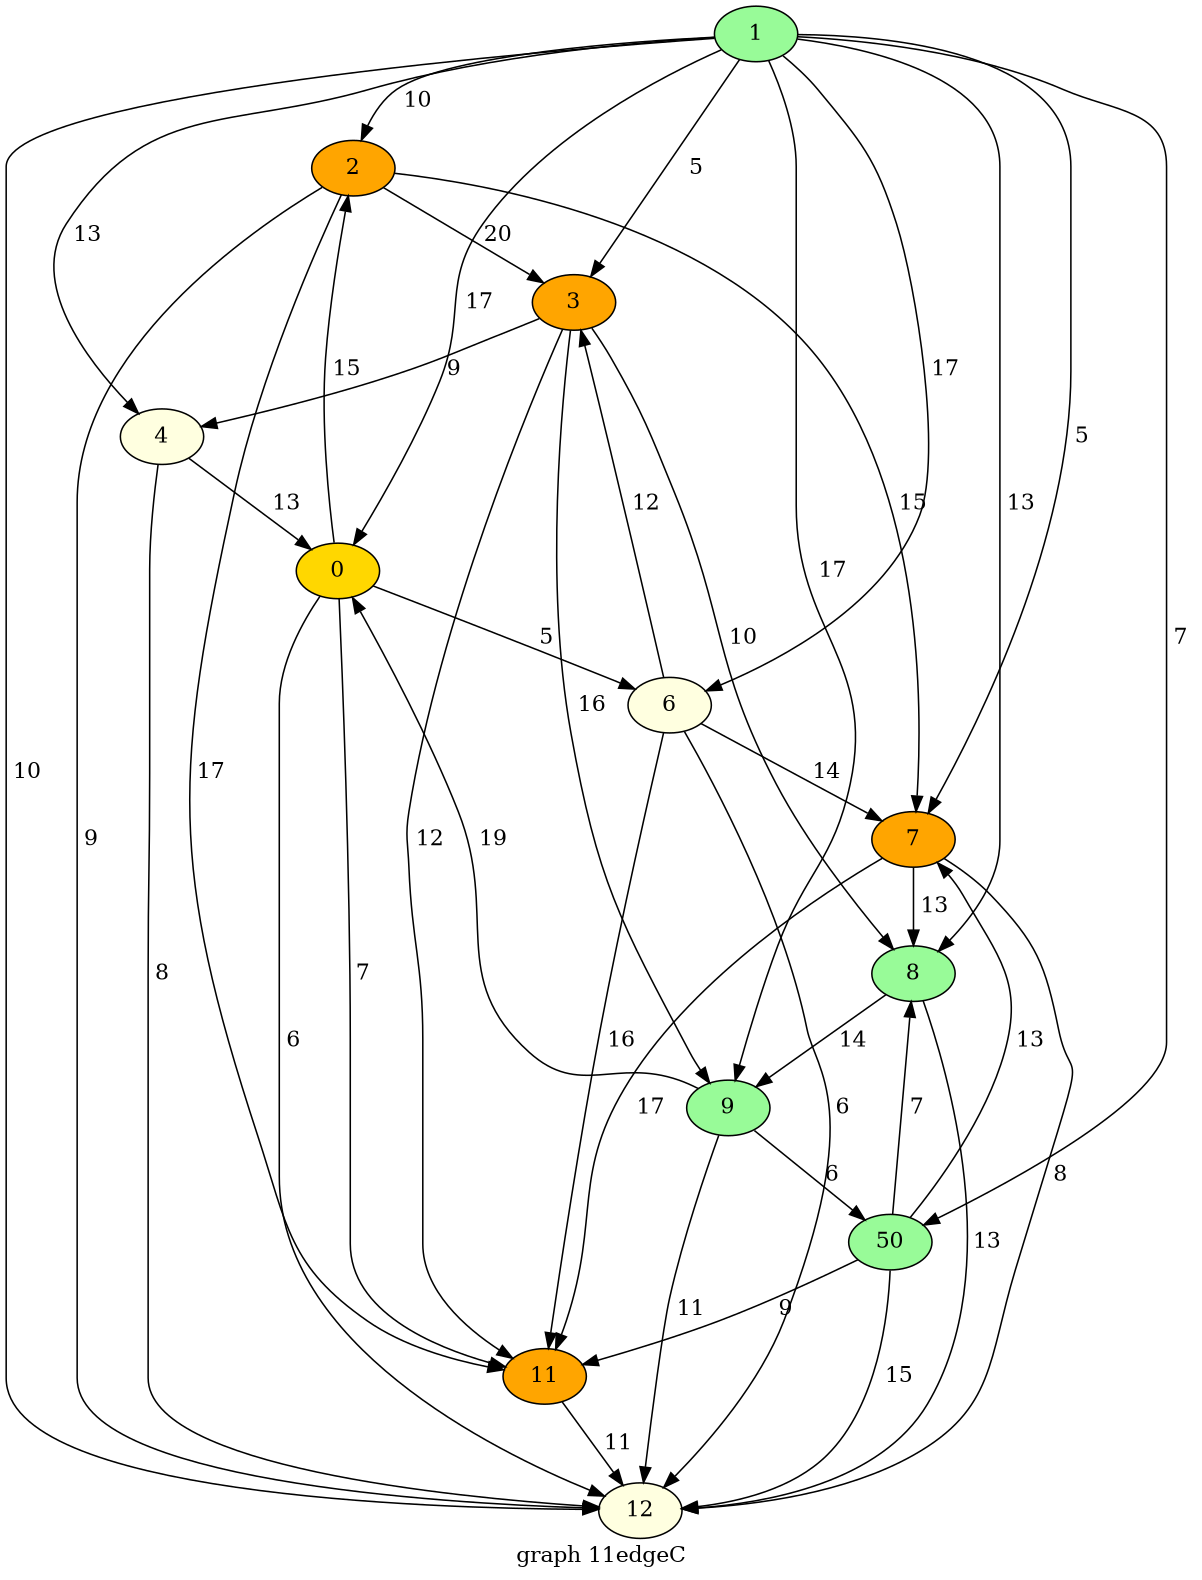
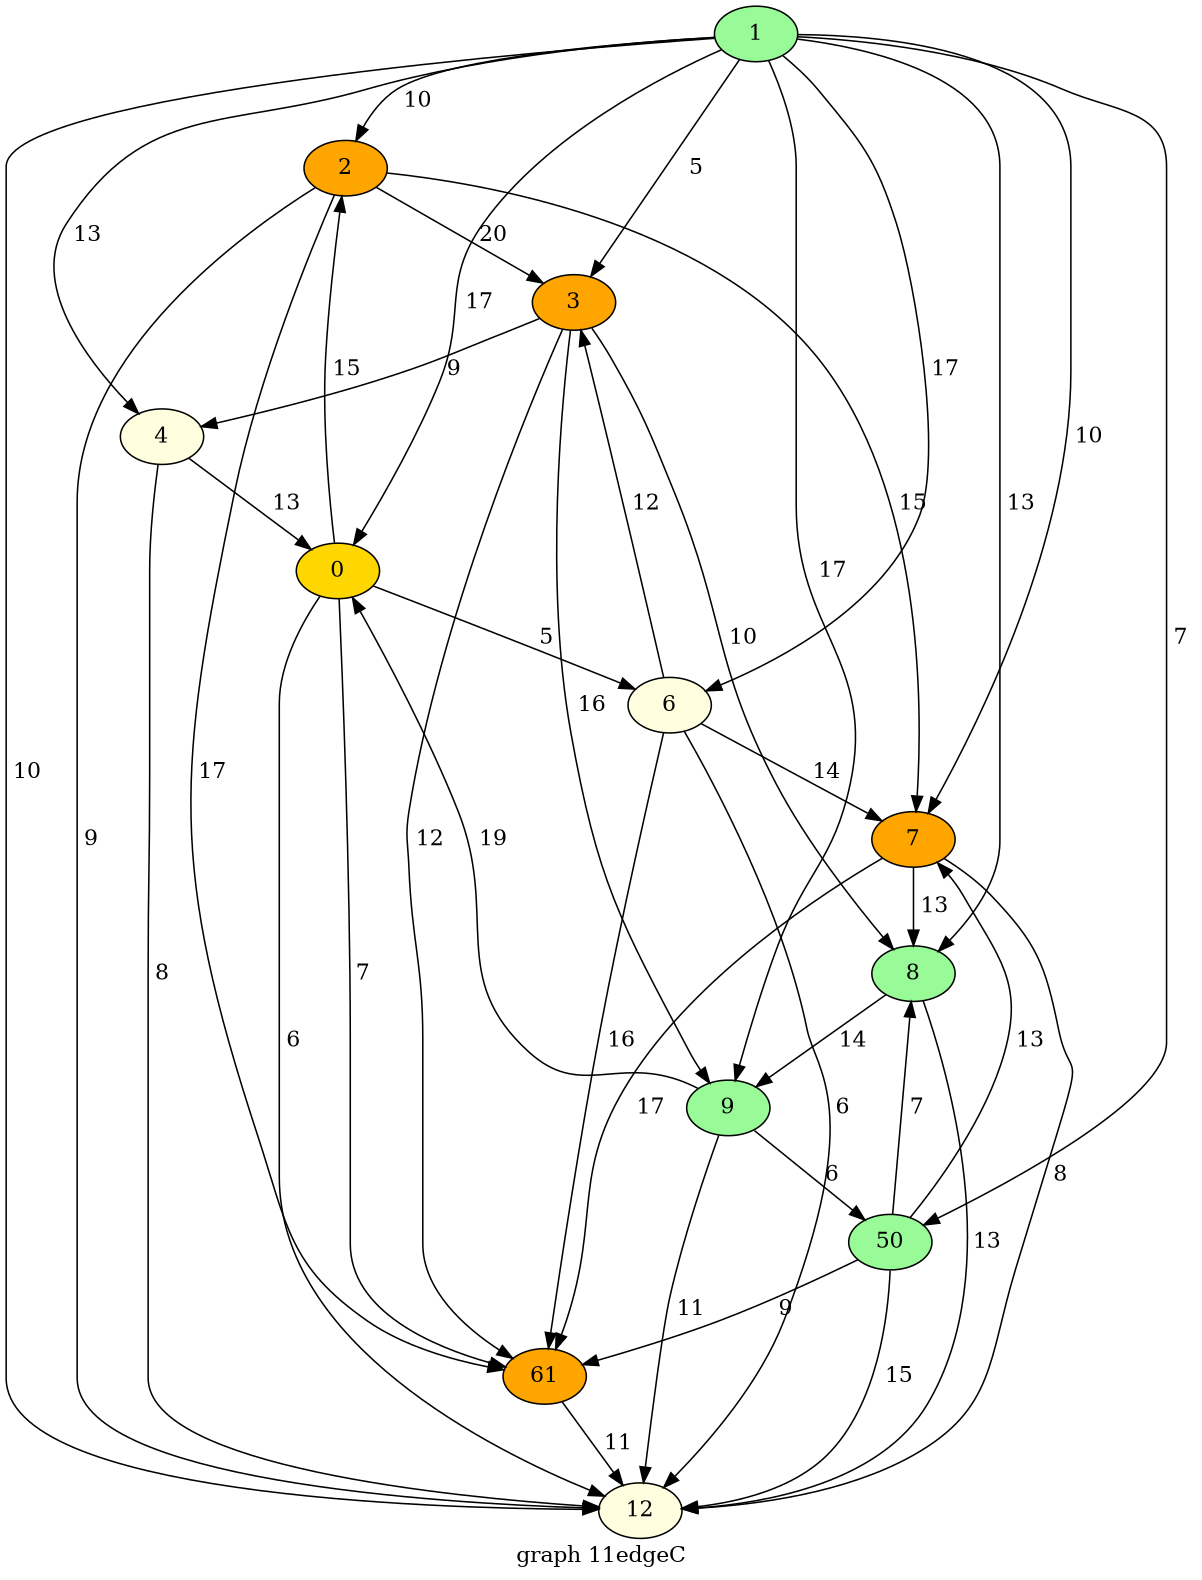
  digraph {
    label="graph 11edgeC"
    rankdir=TB
    node [fillcolor=orange style=filled]
    2
    1 [fillcolor=palegreen]
    3
    4 [fillcolor=lightyellow]
    n5 [fillcolor=gold label=0]
    6 [fillcolor=lightyellow]
    7
    8 [fillcolor=palegreen]
    9 [fillcolor=palegreen]
    n10 [fillcolor=palegreen label=50]
    12 [fillcolor=lightyellow]
-   11
+   11 [label=61]
    2 -> 3 [label=" 20 "]
    2 -> 7 [label=" 15 "]
    2 -> 12 [label=" 9 "]
    2 -> 11 [label=" 17 "]
    1 -> 2 [label=" 10 "]
    1 -> 3 [label=" 5 "]
    1 -> 4 [label=" 13 "]
    1 -> n5 [label=" 17 "]
    1 -> 6 [label=" 17 "]
-   1 -> 7 [label=" 5 "]
+   1 -> 7 [label=" 10 "]
    1 -> 8 [label=" 13 "]
    1 -> 9 [label=" 17 "]
    1 -> n10 [label=" 7 "]
    1 -> 12 [label=" 10 "]
    3 -> 4 [label=" 9 "]
    3 -> 8 [label=" 10 "]
    3 -> 9 [label=" 16 "]
    3 -> 11 [label=" 12 "]
    4 -> n5 [label=" 13 "]
    4 -> 12 [label=" 8 "]
    n5 -> 2 [label=" 15 "]
    n5 -> 6 [label=" 5 "]
    n5 -> 12 [label=" 6 "]
    n5 -> 11 [label=" 7 "]
    6 -> 3 [label=" 12 "]
    6 -> 7 [label=" 14 "]
    6 -> 12 [label=" 6 "]
    6 -> 11 [label=" 16 "]
    7 -> 8 [label=" 13 "]
    7 -> 12 [label=" 8 "]
    7 -> 11 [label=" 17 "]
    8 -> 9 [label=" 14 "]
    8 -> 12 [label=" 13 "]
    9 -> n5 [label=" 19 "]
    9 -> n10 [label=" 6 "]
    9 -> 12 [label=" 11 "]
    n10 -> 7 [label=" 13 "]
    n10 -> 8 [label=" 7 "]
    n10 -> 12 [label=" 15 "]
    n10 -> 11 [label=" 9 "]
    11 -> 12 [label=" 11 "]
  }
